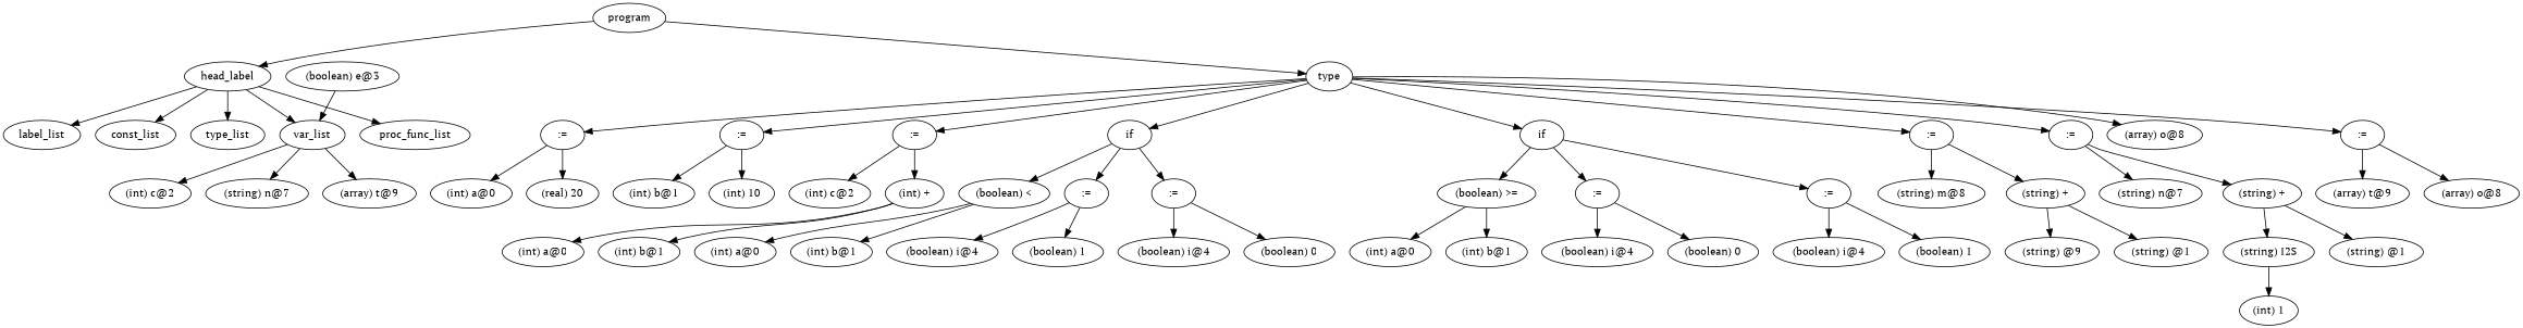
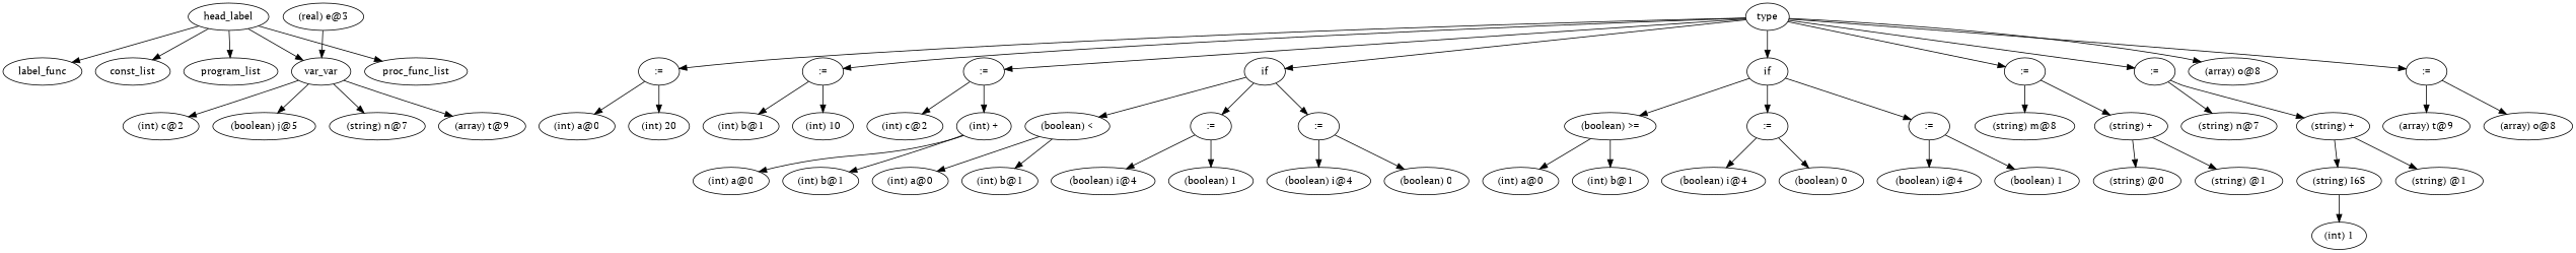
  digraph {
    fontname="PT Serif"
    ordering=out
    node [fontname="PT Serif"]
    edge [fontname="PT Serif"]
-   n1 [label=program]
    n2 [label=head_label]
    n3 [label=type]
-   n4 [label=label_list]
+   n4 [label=label_func]
    n5 [label=const_list]
-   n6 [label=type_list]
-   n7 [label=var_list]
+   n6 [label=program_list]
+   n7 [label=var_var]
    n8 [label=proc_func_list]
    n9 [label=":="]
    n10 [label=":="]
    n11 [label=":="]
    n12 [label=if]
    n13 [label=if]
    n14 [label=":="]
    n15 [label=":="]
    n16 [label="(array) o@8"]
    n17 [label=":="]
    n18 [label="(int) c@2"]
+   n19 [label="(boolean) j@5"]
    n20 [label="(string) n@7"]
    n21 [label="(array) t@9"]
-   n22 [label="(boolean) e@3"]
+   n22 [label="(real) e@3"]
    n23 [label="(int) a@0"]
-   n24 [label="(real) 20"]
+   n24 [label="(int) 20"]
    n25 [label="(int) b@1"]
    n26 [label="(int) 10"]
    n27 [label="(int) c@2"]
    n28 [label="(int) +"]
    n29 [label="(boolean) <"]
    n30 [label=":="]
    n31 [label=":="]
    n32 [label="(boolean) >="]
    n33 [label=":="]
    n34 [label=":="]
    n35 [label="(string) m@8"]
    n36 [label="(string) +"]
    n37 [label="(string) n@7"]
    n38 [label="(string) +"]
    n39 [label="(array) t@9"]
    n40 [label="(array) o@8"]
    n41 [label="(int) a@0"]
    n42 [label="(int) b@1"]
    n43 [label="(int) a@0"]
    n44 [label="(int) b@1"]
    n45 [label="(boolean) i@4"]
    n46 [label="(boolean) 1"]
    n47 [label="(boolean) i@4"]
    n48 [label="(boolean) 0"]
    n49 [label="(int) a@0"]
    n50 [label="(int) b@1"]
    n51 [label="(boolean) i@4"]
    n52 [label="(boolean) 0"]
    n53 [label="(boolean) i@4"]
    n54 [label="(boolean) 1"]
-   n55 [label="(string) @9"]
+   n55 [label="(string) @0"]
    n56 [label="(string) @1"]
-   n57 [label="(string) I2S"]
+   n57 [label="(string) I6S"]
    n58 [label="(string) @1"]
    n59 [label="(int) 1"]
-   n1 -> n2
-   n1 -> n3
    n2 -> n4
    n2 -> n5
    n2 -> n6
    n2 -> n7
    n2 -> n8
    n3 -> n9
    n3 -> n10
    n3 -> n11
    n3 -> n12
    n3 -> n13
    n3 -> n14
    n3 -> n15
    n3 -> n16
    n3 -> n17
    n7 -> n18
+   n7 -> n19
    n7 -> n20
    n7 -> n21
    n9 -> n23
    n9 -> n24
    n10 -> n25
    n10 -> n26
    n11 -> n27
    n11 -> n28
    n12 -> n29
    n12 -> n30
    n12 -> n31
    n13 -> n32
    n13 -> n33
    n13 -> n34
    n14 -> n35
    n14 -> n36
    n15 -> n37
    n15 -> n38
    n17 -> n39
    n17 -> n40
    n22 -> n7
    n28 -> n41
    n28 -> n42
    n29 -> n43
    n29 -> n44
    n30 -> n45
    n30 -> n46
    n31 -> n47
    n31 -> n48
    n32 -> n49
    n32 -> n50
    n33 -> n51
    n33 -> n52
    n34 -> n53
    n34 -> n54
    n36 -> n55
    n36 -> n56
    n38 -> n57
    n38 -> n58
    n57 -> n59
  }
